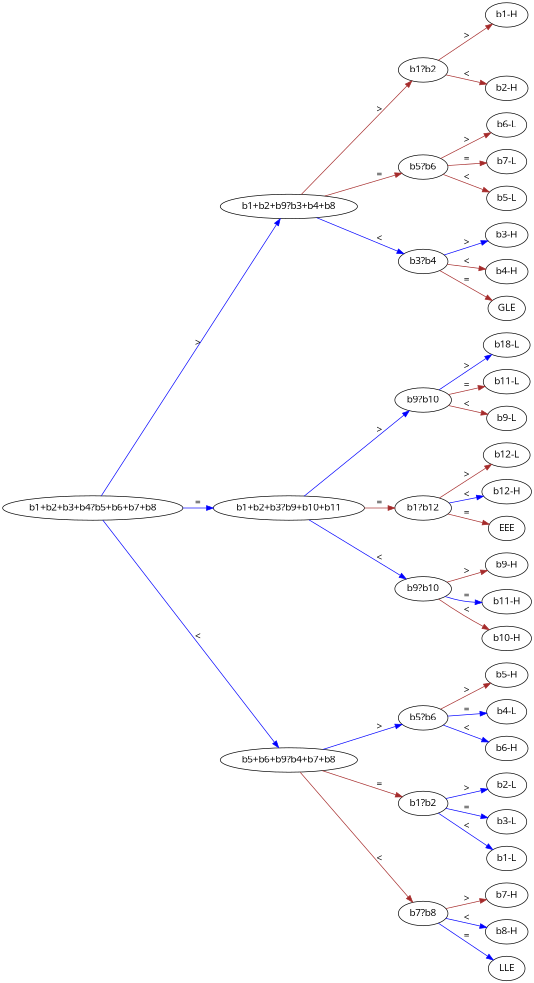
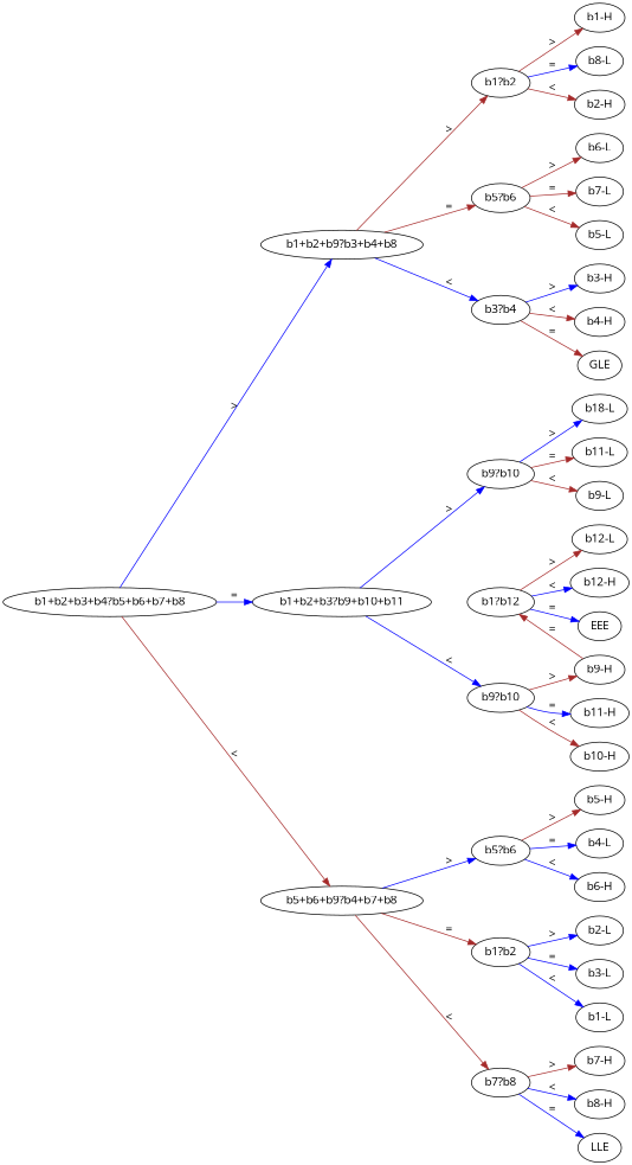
  digraph {
    fontname="Open Sans"
    rankdir=LR
    node [fontname="Open Sans"]
    edge [color=brown fontname="Open Sans"]
    n1 [label="b1+b2+b3+b4?b5+b6+b7+b8"]
    n2 [label="b1+b2+b9?b3+b4+b8"]
    n3 [label="b1+b2+b3?b9+b10+b11"]
    n4 [label="b5+b6+b9?b4+b7+b8"]
    n5 [label="b1?b2"]
    n6 [label="b5?b6"]
    n7 [label="b3?b4"]
    n8 [label="b9?b10"]
    n9 [label="b1?b12"]
    n10 [label="b9?b10"]
    n11 [label="b5?b6"]
    n12 [label="b1?b2"]
    n13 [label="b7?b8"]
    n14 [label="b1-H"]
+   n15 [label="b8-L"]
    n16 [label="b2-H"]
    n17 [label="b6-L"]
    n18 [label="b7-L"]
    n19 [label="b5-L"]
    n20 [label="b3-H"]
    n21 [label="b4-H"]
    n22 [label="b18-L"]
    n23 [label="b11-L"]
    n24 [label="b9-L"]
    n25 [label="b12-L"]
    n26 [label="b12-H"]
    n27 [label="b9-H"]
    n28 [label="b11-H"]
    n29 [label="b10-H"]
    n30 [label="b5-H"]
    n31 [label="b4-L"]
    n32 [label="b6-H"]
    n33 [label="b2-L"]
    n34 [label="b3-L"]
    n35 [label="b1-L"]
    n36 [label="b7-H"]
    n37 [label="b8-H"]
    GLE
    EEE
    LLE
    subgraph sub_1 {
      rank=min
      n1
    }
    subgraph sub_2 {
      rank=same
      n2
      n3
      n4
    }
    subgraph sub_3 {
      rank=same
      n5
      n6
      n7
      n8
      n9
      n10
      n11
      n12
      n13
    }
    subgraph sub_4 {
      rank=max
      n14
+     n15
      n16
      n17
      n18
      n19
      n20
      n21
      n22
      n23
      n24
      n25
      n26
      n27
      n28
      n29
      n30
      n31
      n32
      n33
      n34
      n35
      n36
      n37
    }
    n1 -> n2 [color=blue label=">"]
    n1 -> n3 [color=blue label="="]
-   n1 -> n4 [color=blue label="<"]
+   n1 -> n4 [label="<"]
    n2 -> n5 [label=">"]
    n2 -> n6 [label="="]
    n2 -> n7 [color=blue label="<"]
    n3 -> n8 [color=blue label=">"]
-   n3 -> n9 [label="="]
+   n27 -> n9 [label="="]
    n3 -> n10 [color=blue label="<"]
    n4 -> n11 [color=blue label=">"]
    n4 -> n12 [label="="]
    n4 -> n13 [label="<"]
    n5 -> n14 [label=">"]
+   n5 -> n15 [color=blue label="="]
    n5 -> n16 [label="<"]
    n6 -> n17 [label=">"]
    n6 -> n18 [label="="]
    n6 -> n19 [label="<"]
    n7 -> n20 [color=blue label=">"]
    n7 -> n21 [label="<"]
    n7 -> GLE [label="="]
    n8 -> n22 [color=blue label=">"]
    n8 -> n23 [label="="]
    n8 -> n24 [label="<"]
    n9 -> n25 [label=">"]
    n9 -> n26 [color=blue label="<"]
-   n9 -> EEE [label="="]
+   n9 -> EEE [color=blue label="="]
    n10 -> n27 [label=">"]
    n10 -> n28 [color=blue label="="]
    n10 -> n29 [label="<"]
    n11 -> n30 [label=">"]
    n11 -> n31 [color=blue label="="]
    n11 -> n32 [color=blue label="<"]
    n12 -> n33 [color=blue label=">"]
    n12 -> n34 [color=blue label="="]
    n12 -> n35 [color=blue label="<"]
    n13 -> n36 [label=">"]
    n13 -> n37 [color=blue label="<"]
    n13 -> LLE [color=blue label="="]
  }
